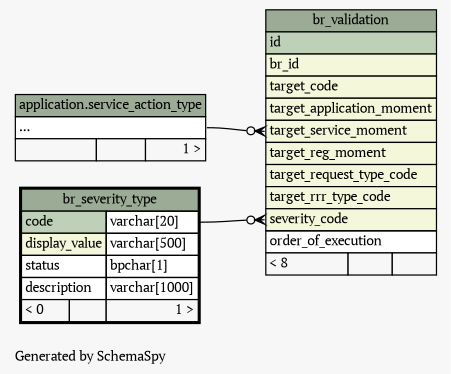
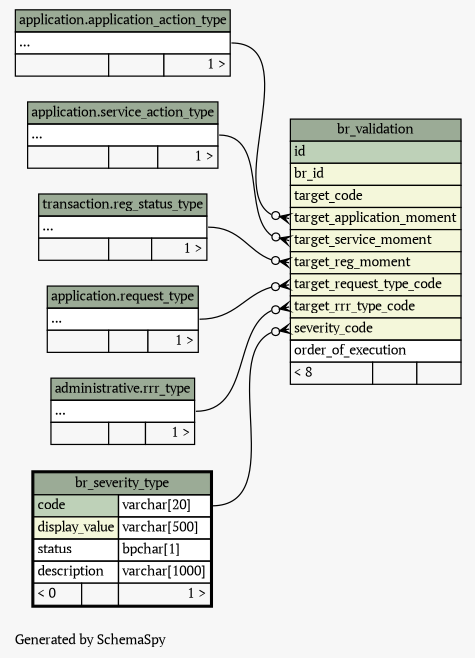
  digraph {
    bgcolor="#f7f7f7"
    fontname="PT Serif"
    fontsize=11
    label="\nGenerated by SchemaSpy"
    labeljust=l
    nodesep=0.18
    rankdir=RL
    ranksep=0.46
    node [fontname="PT Serif" fontsize=11 shape=plaintext]
    edge [arrowhead=none arrowsize=0.8 arrowtail=crowodot dir=back fontname="PT Serif" headport="elipses:e"]
    n1 [label=<     <TABLE BORDER="0" CELLBORDER="1" CELLSPACING="0" BGCOLOR="#ffffff">       <TR><TD COLSPAN="3" BGCOLOR="#9bab96" ALIGN="CENTER">br_validation</TD></TR>       <TR><TD PORT="id" COLSPAN="3" BGCOLOR="#bed1b8" ALIGN="LEFT">id</TD></TR>       <TR><TD PORT="br_id" COLSPAN="3" BGCOLOR="#f4f7da" ALIGN="LEFT">br_id</TD></TR>       <TR><TD PORT="target_code" COLSPAN="3" BGCOLOR="#f4f7da" ALIGN="LEFT">target_code</TD></TR>       <TR><TD PORT="target_application_moment" COLSPAN="3" BGCOLOR="#f4f7da" ALIGN="LEFT">target_application_moment</TD></TR>       <TR><TD PORT="target_service_moment" COLSPAN="3" BGCOLOR="#f4f7da" ALIGN="LEFT">target_service_moment</TD></TR>       <TR><TD PORT="target_reg_moment" COLSPAN="3" BGCOLOR="#f4f7da" ALIGN="LEFT">target_reg_moment</TD></TR>       <TR><TD PORT="target_request_type_code" COLSPAN="3" BGCOLOR="#f4f7da" ALIGN="LEFT">target_request_type_code</TD></TR>       <TR><TD PORT="target_rrr_type_code" COLSPAN="3" BGCOLOR="#f4f7da" ALIGN="LEFT">target_rrr_type_code</TD></TR>       <TR><TD PORT="severity_code" COLSPAN="3" BGCOLOR="#f4f7da" ALIGN="LEFT">severity_code</TD></TR>       <TR><TD PORT="order_of_execution" COLSPAN="3" ALIGN="LEFT">order_of_execution</TD></TR>       <TR><TD ALIGN="LEFT" BGCOLOR="#f7f7f7">&lt; 8</TD><TD ALIGN="RIGHT" BGCOLOR="#f7f7f7">  </TD><TD ALIGN="RIGHT" BGCOLOR="#f7f7f7">  </TD></TR>     </TABLE>>]
    n2 [label=<     <TABLE BORDER="2" CELLBORDER="1" CELLSPACING="0" BGCOLOR="#ffffff">       <TR><TD COLSPAN="3" BGCOLOR="#9bab96" ALIGN="CENTER">br_severity_type</TD></TR>       <TR><TD PORT="code" COLSPAN="2" BGCOLOR="#bed1b8" ALIGN="LEFT">code</TD><TD PORT="code.type" ALIGN="LEFT">varchar[20]</TD></TR>       <TR><TD PORT="display_value" COLSPAN="2" BGCOLOR="#f4f7da" ALIGN="LEFT">display_value</TD><TD PORT="display_value.type" ALIGN="LEFT">varchar[500]</TD></TR>       <TR><TD PORT="status" COLSPAN="2" ALIGN="LEFT">status</TD><TD PORT="status.type" ALIGN="LEFT">bpchar[1]</TD></TR>       <TR><TD PORT="description" COLSPAN="2" ALIGN="LEFT">description</TD><TD PORT="description.type" ALIGN="LEFT">varchar[1000]</TD></TR>       <TR><TD ALIGN="LEFT" BGCOLOR="#f7f7f7">&lt; 0</TD><TD ALIGN="RIGHT" BGCOLOR="#f7f7f7">  </TD><TD ALIGN="RIGHT" BGCOLOR="#f7f7f7">1 &gt;</TD></TR>     </TABLE>>]
+   n3 [label=<     <TABLE BORDER="0" CELLBORDER="1" CELLSPACING="0" BGCOLOR="#ffffff">       <TR><TD COLSPAN="3" BGCOLOR="#9bab96" ALIGN="CENTER">application.application_action_type</TD></TR>       <TR><TD PORT="elipses" COLSPAN="3" ALIGN="LEFT">...</TD></TR>       <TR><TD ALIGN="LEFT" BGCOLOR="#f7f7f7">  </TD><TD ALIGN="RIGHT" BGCOLOR="#f7f7f7">  </TD><TD ALIGN="RIGHT" BGCOLOR="#f7f7f7">1 &gt;</TD></TR>     </TABLE>>]
+   n4 [label=<     <TABLE BORDER="0" CELLBORDER="1" CELLSPACING="0" BGCOLOR="#ffffff">       <TR><TD COLSPAN="3" BGCOLOR="#9bab96" ALIGN="CENTER">transaction.reg_status_type</TD></TR>       <TR><TD PORT="elipses" COLSPAN="3" ALIGN="LEFT">...</TD></TR>       <TR><TD ALIGN="LEFT" BGCOLOR="#f7f7f7">  </TD><TD ALIGN="RIGHT" BGCOLOR="#f7f7f7">  </TD><TD ALIGN="RIGHT" BGCOLOR="#f7f7f7">1 &gt;</TD></TR>     </TABLE>>]
+   n5 [label=<     <TABLE BORDER="0" CELLBORDER="1" CELLSPACING="0" BGCOLOR="#ffffff">       <TR><TD COLSPAN="3" BGCOLOR="#9bab96" ALIGN="CENTER">application.request_type</TD></TR>       <TR><TD PORT="elipses" COLSPAN="3" ALIGN="LEFT">...</TD></TR>       <TR><TD ALIGN="LEFT" BGCOLOR="#f7f7f7">  </TD><TD ALIGN="RIGHT" BGCOLOR="#f7f7f7">  </TD><TD ALIGN="RIGHT" BGCOLOR="#f7f7f7">1 &gt;</TD></TR>     </TABLE>>]
+   n6 [label=<     <TABLE BORDER="0" CELLBORDER="1" CELLSPACING="0" BGCOLOR="#ffffff">       <TR><TD COLSPAN="3" BGCOLOR="#9bab96" ALIGN="CENTER">administrative.rrr_type</TD></TR>       <TR><TD PORT="elipses" COLSPAN="3" ALIGN="LEFT">...</TD></TR>       <TR><TD ALIGN="LEFT" BGCOLOR="#f7f7f7">  </TD><TD ALIGN="RIGHT" BGCOLOR="#f7f7f7">  </TD><TD ALIGN="RIGHT" BGCOLOR="#f7f7f7">1 &gt;</TD></TR>     </TABLE>>]
    n7 [label=<     <TABLE BORDER="0" CELLBORDER="1" CELLSPACING="0" BGCOLOR="#ffffff">       <TR><TD COLSPAN="3" BGCOLOR="#9bab96" ALIGN="CENTER">application.service_action_type</TD></TR>       <TR><TD PORT="elipses" COLSPAN="3" ALIGN="LEFT">...</TD></TR>       <TR><TD ALIGN="LEFT" BGCOLOR="#f7f7f7">  </TD><TD ALIGN="RIGHT" BGCOLOR="#f7f7f7">  </TD><TD ALIGN="RIGHT" BGCOLOR="#f7f7f7">1 &gt;</TD></TR>     </TABLE>>]
    n1 -> n2 [headport="code.type:e" tailport="severity_code:w"]
+   n1 -> n3 [tailport="target_application_moment:w"]
+   n1 -> n4 [tailport="target_reg_moment:w"]
+   n1 -> n5 [tailport="target_request_type_code:w"]
+   n1 -> n6 [tailport="target_rrr_type_code:w"]
    n1 -> n7 [tailport="target_service_moment:w"]
  }
